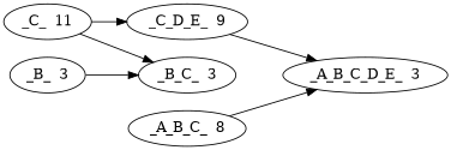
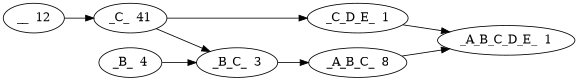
  strict digraph {
    rankdir=LR
-   "_C_  11" [weight=11]
-   "_C_D_E_  9" [weight=9]
+   "__  12" [weight=12]
+   "_C_  11" [weight=11 label="_C_  41"]
+   "_C_D_E_  9" [weight=9 label="_C_D_E_  1"]
    "_B_C_  3" [weight=3]
-   "_B_  4" [weight=4 label="_B_  3"]
-   "_A_B_C_D_E_  1" [weight=1 label="_A_B_C_D_E_  3"]
+   "_B_  4" [weight=4]
+   "_A_B_C_D_E_  1" [weight=1]
    n7 [label="_A_B_C_  8" weight=2]
+   "__  12" -> "_C_  11" [cost=0.12553088208385882]
    "_C_  11" -> "_C_D_E_  9" [cost=0.28950661719498505]
    "_C_  11" -> "_B_C_  3" [cost=1.8744691179161412]
    "_C_D_E_  9" -> "_A_B_C_D_E_  1" [cost=3.1699250014423126]
+   "_B_C_  3" -> n7 [cost=0.5849625007211562]
    "_B_  4" -> "_B_C_  3" [cost=0.4150374992788437]
    n7 -> "_A_B_C_D_E_  1" [cost=1.0]
  }
